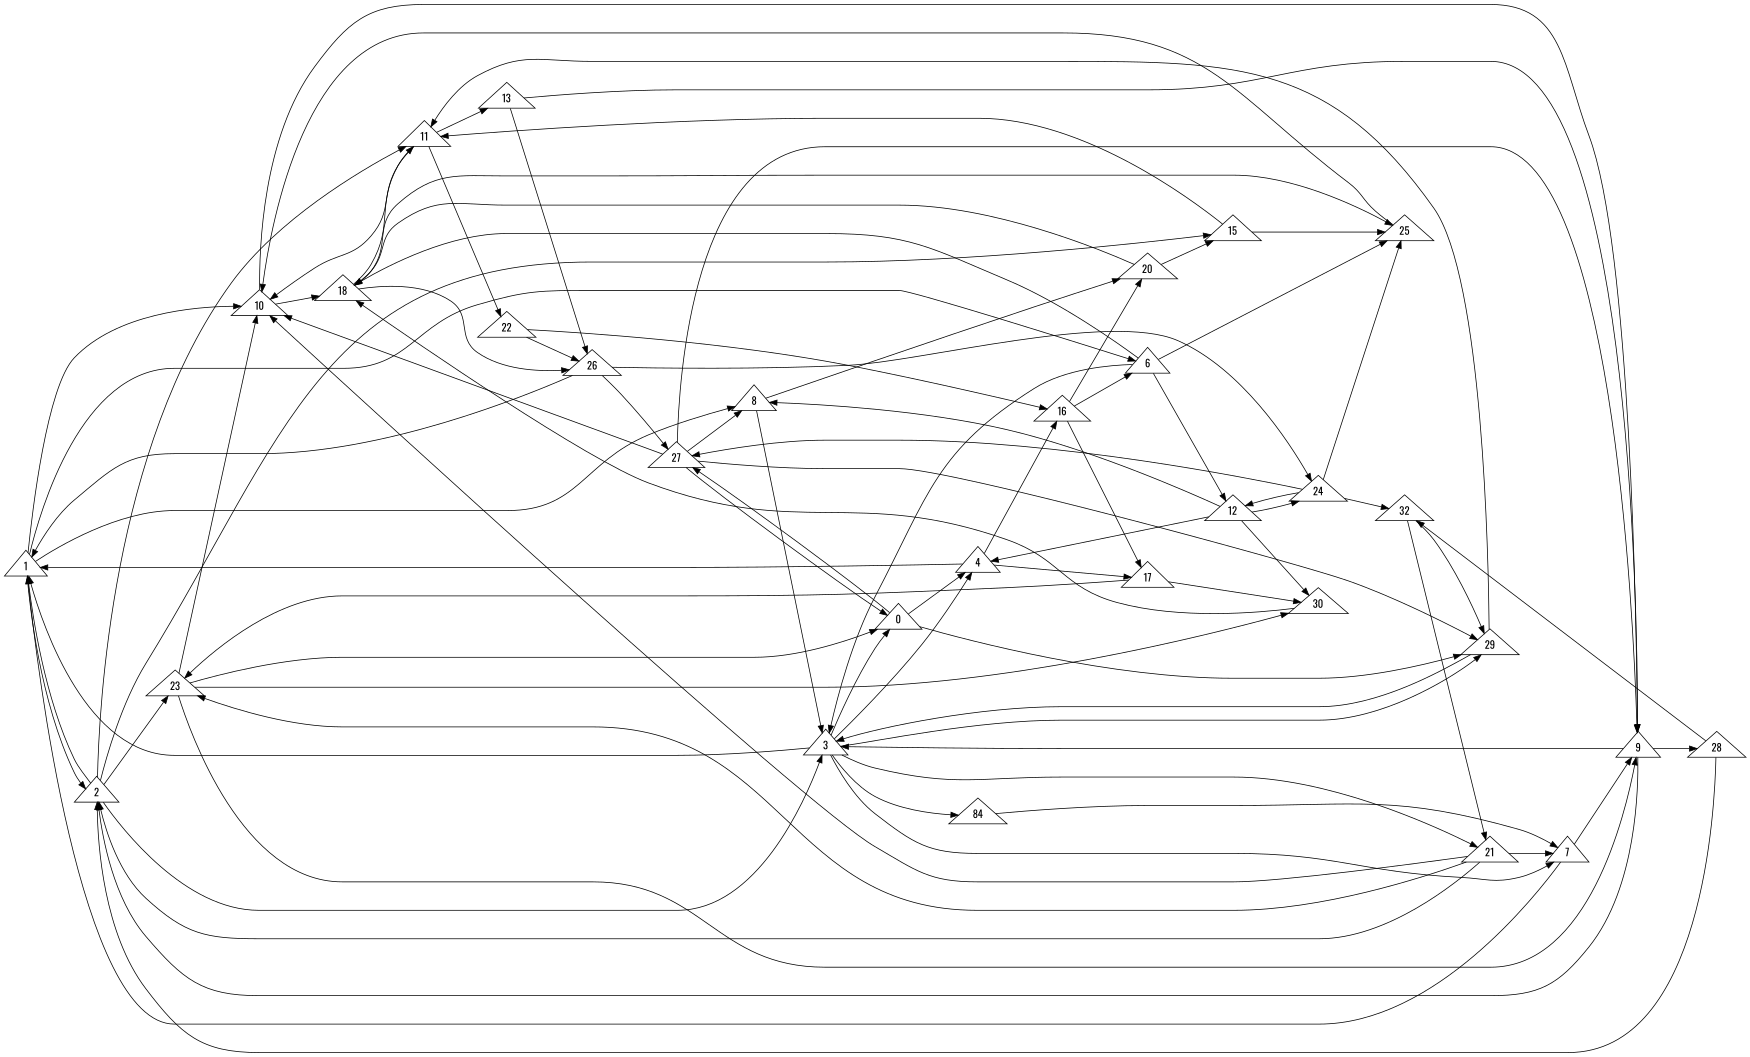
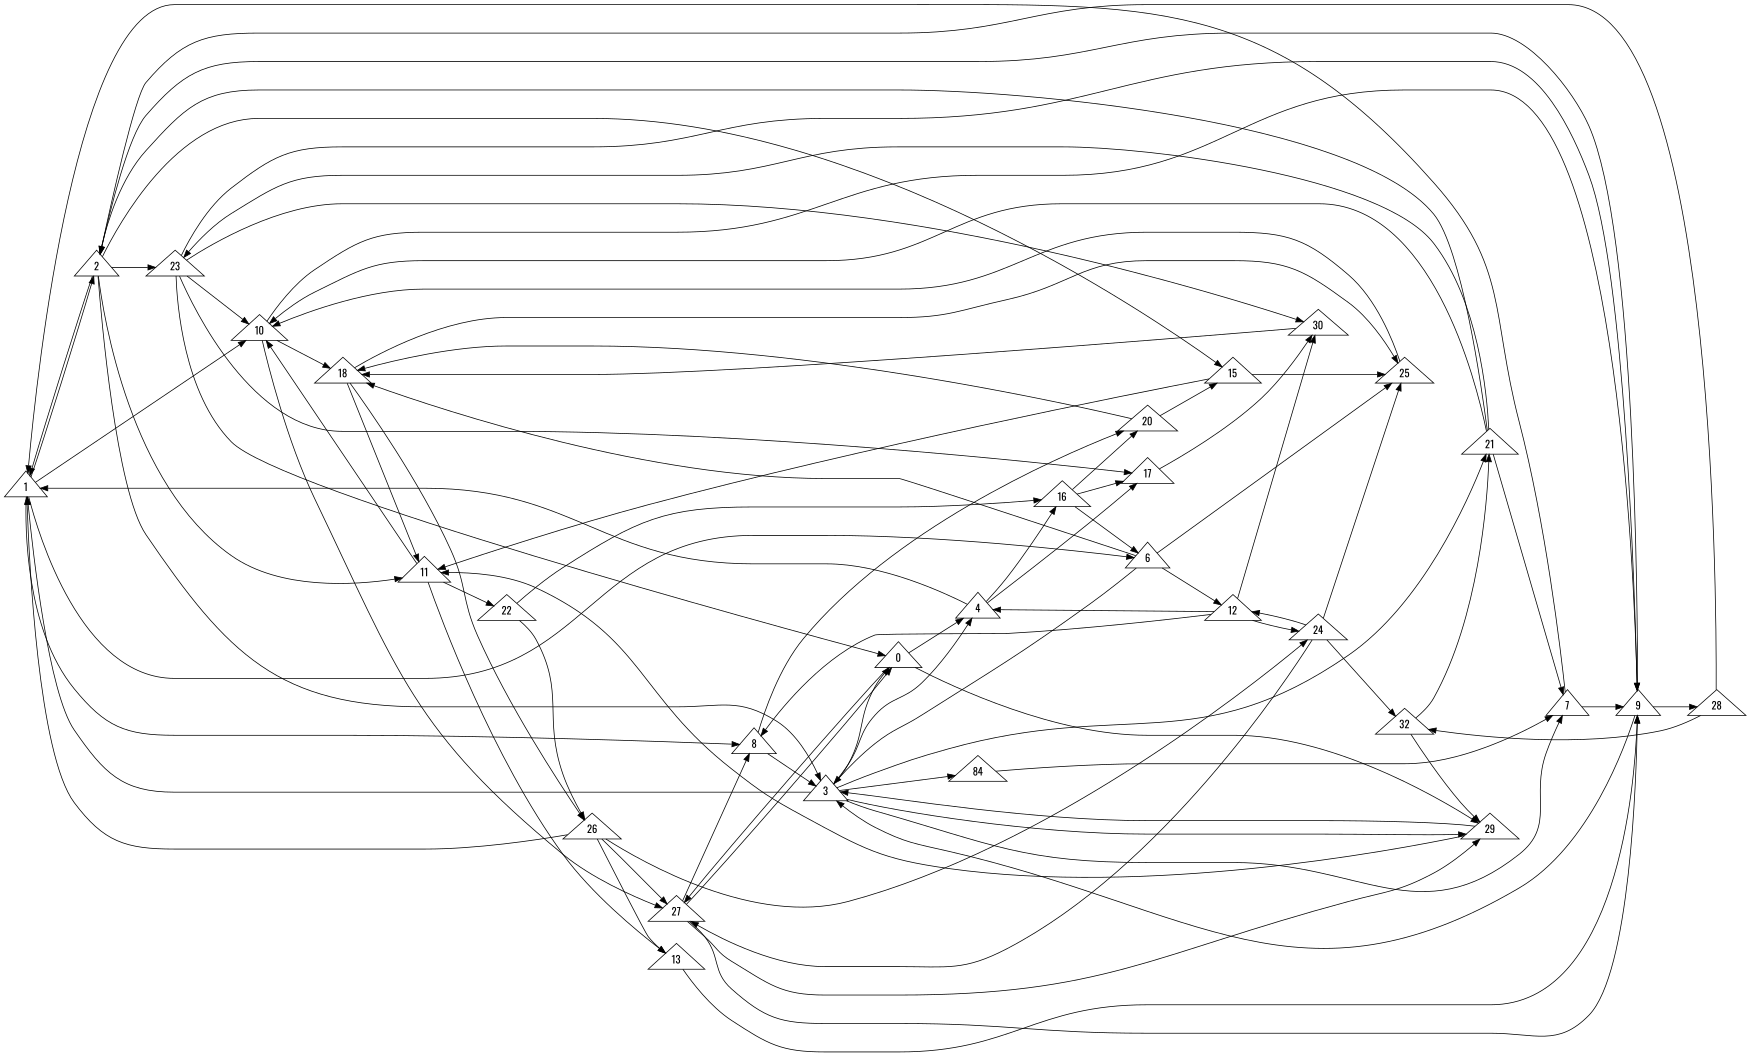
  digraph {
    fontname=Oswald
    rankdir=LR
    node [fontname=Oswald shape=triangle]
    edge [fontname=Oswald]
    1
    2
    6
    8
    10
    3
    11
    15
    23
    12
    18
    25
    20
    9
    4
    n16 [label=0]
    7
    n18 [label=84]
    21
    29
    13
    22
    30
    24
    26
    28
    16
    17
    27
    32
    1 -> 2
    1 -> 6
    1 -> 8
    1 -> 10
    2 -> 1
    2 -> 3
    2 -> 11
    2 -> 15
    2 -> 23
    6 -> 3
    6 -> 12
    6 -> 18
    6 -> 25
    8 -> 3
    8 -> 20
    10 -> 18
    10 -> 9
    3 -> 1
    3 -> 4
    3 -> n16
    3 -> 7
    3 -> n18
    3 -> 21
    3 -> 29
    11 -> 10
    11 -> 13
    11 -> 22
    15 -> 11
    15 -> 25
    23 -> 10
    23 -> 9
    23 -> n16
    23 -> 30
    12 -> 8
    12 -> 4
    12 -> 30
    12 -> 24
    18 -> 11
    18 -> 25
    18 -> 26
    25 -> 10
    20 -> 15
    20 -> 18
    9 -> 2
    9 -> 3
    9 -> 28
    4 -> 1
    4 -> 16
    4 -> 17
    n16 -> 4
    n16 -> 29
    n16 -> 27
    7 -> 1
    7 -> 9
    n18 -> 7
    21 -> 2
    21 -> 10
    21 -> 23
    21 -> 7
    29 -> 3
    29 -> 11
    13 -> 9
-   13 -> 26
+   26 -> 13
    22 -> 26
    22 -> 16
    30 -> 18
    24 -> 12
    24 -> 25
    24 -> 27
    24 -> 32
    26 -> 1
    26 -> 24
    26 -> 27
    28 -> 2
    28 -> 32
    16 -> 6
    16 -> 20
    16 -> 17
-   17 -> 23
+   23 -> 17
    17 -> 30
    27 -> 8
-   27 -> 10
+   10 -> 27
    27 -> 9
    27 -> n16
    27 -> 29
    32 -> 21
    32 -> 29
  }
